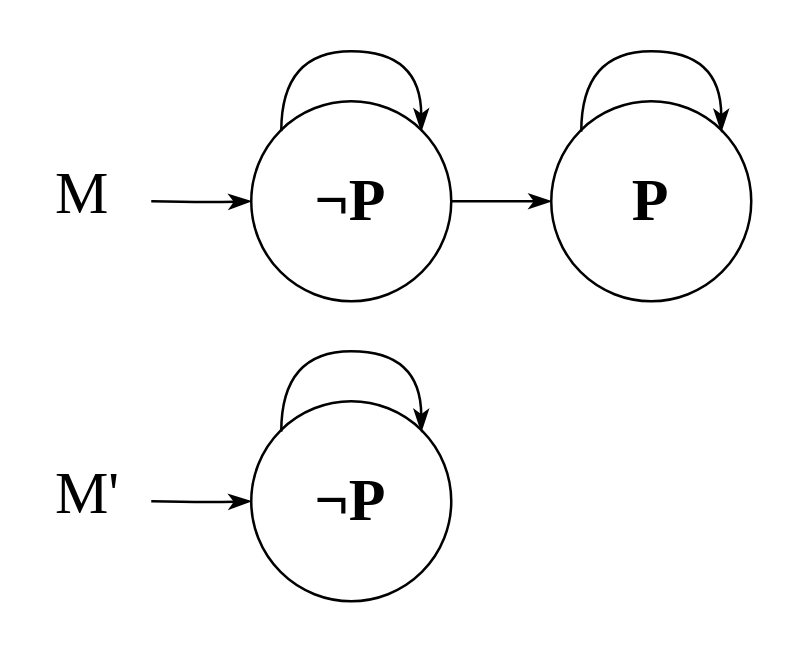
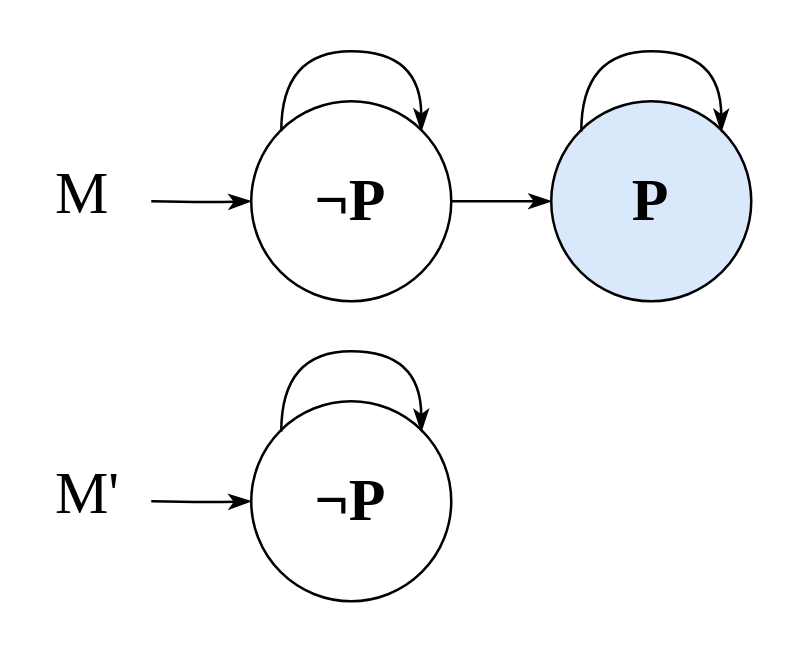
  <mxCell id="0" />
  <mxCell id="1" parent="0" />
  <mxCell id="2" style="edgeStyle=orthogonalEdgeStyle;curved=1;orthogonalLoop=1;jettySize=auto;html=1;exitX=1;exitY=0.5;exitDx=0;exitDy=0;entryX=0;entryY=0.5;entryDx=0;entryDy=0;endArrow=classicThin;endFill=1;" edge="1" parent="1" source="4" target="6"><mxGeometry relative="1" as="geometry" /></mxCell>
  <mxCell id="3" style="edgeStyle=orthogonalEdgeStyle;curved=1;orthogonalLoop=1;jettySize=auto;html=1;endArrow=classicThin;endFill=1;entryX=0;entryY=0.5;entryDx=0;entryDy=0;" edge="1" parent="1" target="4"><mxGeometry relative="1" as="geometry"><mxPoint x="80" y="80.2" as="targetPoint" /><mxPoint x="60" y="80" as="sourcePoint" /></mxGeometry></mxCell>
  <mxCell id="4" value="&lt;h1&gt;&lt;font face=&quot;Georgia&quot;&gt;&lt;span&gt;&lt;span id=&quot;char-node&quot;&gt;¬P&lt;/span&gt;&lt;/span&gt;&lt;/font&gt;&lt;/h1&gt;" style="ellipse;whiteSpace=wrap;html=1;aspect=fixed;" vertex="1" parent="1"><mxGeometry x="100" y="40" width="80" height="80" as="geometry" /></mxCell>
  <mxCell id="5" style="edgeStyle=orthogonalEdgeStyle;orthogonalLoop=1;jettySize=auto;html=1;curved=1;endArrow=classicThin;endFill=1;" edge="1" parent="1"><mxGeometry relative="1" as="geometry"><mxPoint x="112" y="52" as="sourcePoint" /><mxPoint x="168" y="52" as="targetPoint" /><Array as="points"><mxPoint x="112" y="20" /><mxPoint x="168" y="20" /></Array></mxGeometry></mxCell>
- <mxCell id="6" value="&lt;h1&gt;&lt;font face=&quot;Georgia&quot;&gt;&lt;span&gt;&lt;span id=&quot;char-node&quot;&gt;P&lt;/span&gt;&lt;/span&gt;&lt;/font&gt;&lt;/h1&gt;" style="ellipse;whiteSpace=wrap;html=1;aspect=fixed;" vertex="1" parent="1"><mxGeometry x="220" y="40" width="80" height="80" as="geometry" /></mxCell>
+ <mxCell id="6" value="&lt;h1&gt;&lt;font face=&quot;Georgia&quot;&gt;&lt;span&gt;&lt;span id=&quot;char-node&quot;&gt;P&lt;/span&gt;&lt;/span&gt;&lt;/font&gt;&lt;/h1&gt;" style="ellipse;whiteSpace=wrap;html=1;aspect=fixed;fillColor=#dae8fc;" vertex="1" parent="1"><mxGeometry x="220" y="40" width="80" height="80" as="geometry" /></mxCell>
  <mxCell id="7" style="edgeStyle=orthogonalEdgeStyle;orthogonalLoop=1;jettySize=auto;html=1;curved=1;endArrow=classicThin;endFill=1;" edge="1" parent="1"><mxGeometry relative="1" as="geometry"><mxPoint x="232" y="52.2" as="sourcePoint" /><mxPoint x="288" y="52.2" as="targetPoint" /><Array as="points"><mxPoint x="232" y="20" /><mxPoint x="288" y="20" /></Array></mxGeometry></mxCell>
  <mxCell id="8" style="edgeStyle=orthogonalEdgeStyle;curved=1;orthogonalLoop=1;jettySize=auto;html=1;endArrow=classicThin;endFill=1;entryX=0;entryY=0.5;entryDx=0;entryDy=0;" edge="1" parent="1" target="9"><mxGeometry relative="1" as="geometry"><mxPoint x="80" y="200.2" as="targetPoint" /><mxPoint x="60" y="200" as="sourcePoint" /></mxGeometry></mxCell>
  <mxCell id="9" value="&lt;h1&gt;&lt;font face=&quot;Georgia&quot;&gt;&lt;span&gt;&lt;span id=&quot;char-node&quot;&gt;¬P&lt;/span&gt;&lt;/span&gt;&lt;/font&gt;&lt;/h1&gt;" style="ellipse;whiteSpace=wrap;html=1;aspect=fixed;" vertex="1" parent="1"><mxGeometry x="100" y="160" width="80" height="80" as="geometry" /></mxCell>
  <mxCell id="10" style="edgeStyle=orthogonalEdgeStyle;orthogonalLoop=1;jettySize=auto;html=1;curved=1;endArrow=classicThin;endFill=1;" edge="1" parent="1"><mxGeometry relative="1" as="geometry"><mxPoint x="112" y="172.2" as="sourcePoint" /><mxPoint x="168" y="172.2" as="targetPoint" /><Array as="points"><mxPoint x="112" y="140" /><mxPoint x="168" y="140" /></Array></mxGeometry></mxCell>
  <mxCell id="11" value="&lt;font style=&quot;font-size: 24px&quot; face=&quot;Georgia&quot;&gt;M&lt;/font&gt;" style="text;html=1;resizable=0;points=[];autosize=1;align=left;verticalAlign=top;spacingTop=-4;" vertex="1" parent="1"><mxGeometry x="20" y="60" width="40" height="20" as="geometry" /></mxCell>
  <mxCell id="12" value="&lt;font style=&quot;font-size: 24px&quot; face=&quot;Georgia&quot;&gt;M'&lt;/font&gt;" style="text;html=1;resizable=0;points=[];autosize=1;align=left;verticalAlign=top;spacingTop=-4;" vertex="1" parent="1"><mxGeometry x="20" y="180" width="40" height="20" as="geometry" /></mxCell>
